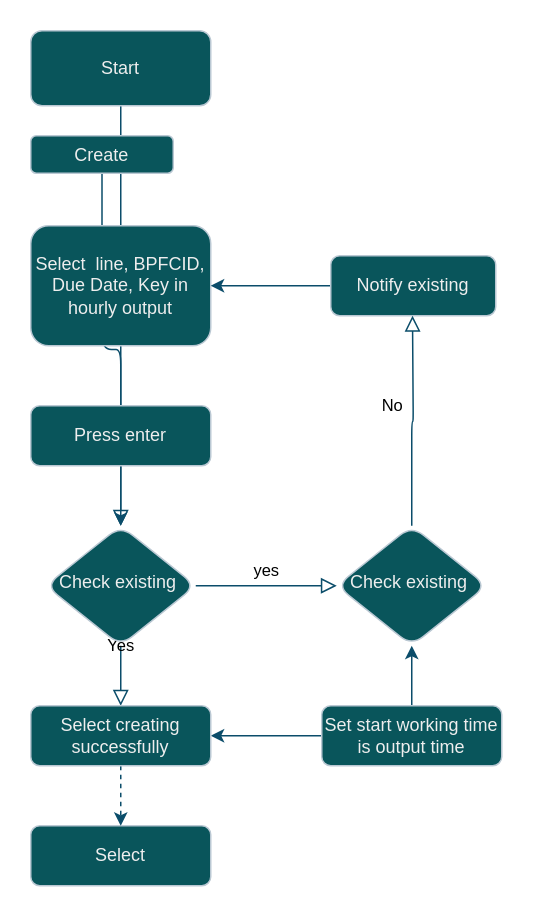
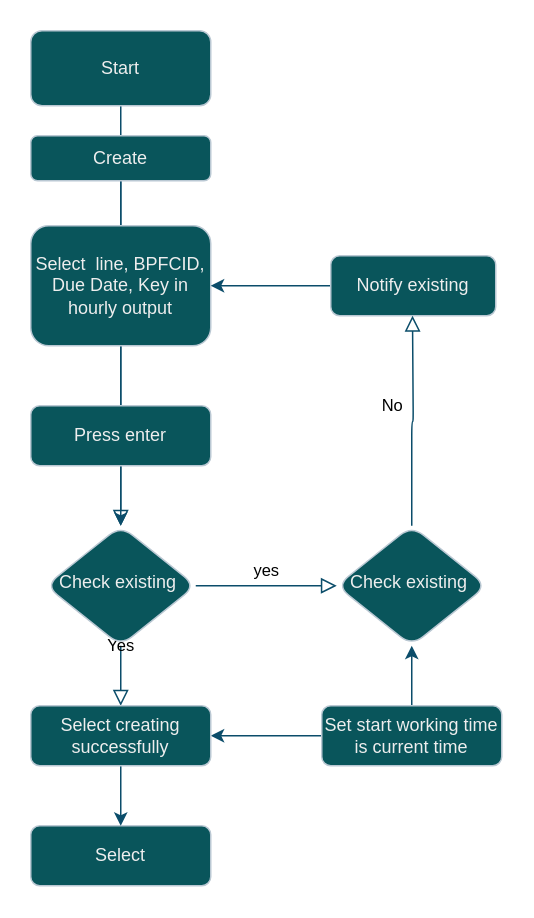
  <mxCell id="0" />
  <mxCell id="1" parent="0" />
  <mxCell id="2" value="" style="html=1;jettySize=auto;orthogonalLoop=1;fontSize=11;endArrow=block;endFill=0;endSize=8;strokeWidth=1;shadow=0;labelBackgroundColor=none;edgeStyle=orthogonalEdgeStyle;strokeColor=#0B4D6A;" parent="1" source="3" target="6" edge="1"><mxGeometry relative="1" as="geometry" /></mxCell>
  <mxCell id="3" value="Start" style="whiteSpace=wrap;html=1;fontSize=12;glass=0;strokeWidth=1;shadow=0;fillColor=#09555B;strokeColor=#BAC8D3;fontColor=#EEEEEE;rounded=1;" parent="1" vertex="1"><mxGeometry x="20" y="20" width="120" height="50" as="geometry" /></mxCell>
  <mxCell id="4" value="Yes" style="html=1;jettySize=auto;orthogonalLoop=1;fontSize=11;endArrow=block;endFill=0;endSize=8;strokeWidth=1;shadow=0;labelBackgroundColor=none;edgeStyle=orthogonalEdgeStyle;strokeColor=#0B4D6A;" parent="1" source="6" edge="1"><mxGeometry y="20" relative="1" as="geometry"><mxPoint as="offset" /><mxPoint x="80" y="470" as="targetPoint" /></mxGeometry></mxCell>
  <mxCell id="5" value="yes" style="edgeStyle=orthogonalEdgeStyle;html=1;jettySize=auto;orthogonalLoop=1;fontSize=11;endArrow=block;endFill=0;endSize=8;strokeWidth=1;shadow=0;labelBackgroundColor=none;entryX=0;entryY=0.5;entryDx=0;entryDy=0;strokeColor=#0B4D6A;" parent="1" source="6" target="14" edge="1"><mxGeometry y="10" relative="1" as="geometry"><mxPoint as="offset" /><mxPoint x="260" y="390" as="targetPoint" /></mxGeometry></mxCell>
  <mxCell id="6" value="Check existing&amp;nbsp;" style="rhombus;whiteSpace=wrap;html=1;shadow=0;fontFamily=Helvetica;fontSize=12;align=center;strokeWidth=1;spacing=6;spacingTop=-4;fillColor=#09555B;strokeColor=#BAC8D3;fontColor=#EEEEEE;rounded=1;" parent="1" vertex="1"><mxGeometry x="30" y="350" width="100" height="80" as="geometry" /></mxCell>
  <mxCell id="7" value="Select" style="whiteSpace=wrap;html=1;fontSize=12;glass=0;strokeWidth=1;shadow=0;fillColor=#09555B;strokeColor=#BAC8D3;fontColor=#EEEEEE;rounded=1;" parent="1" vertex="1"><mxGeometry x="20" y="550" width="120" height="40" as="geometry" /></mxCell>
  <mxCell id="8" value="" style="edgeStyle=orthogonalEdgeStyle;orthogonalLoop=1;jettySize=auto;html=1;strokeColor=#0B4D6A;" edge="1" parent="1" source="9" target="6"><mxGeometry relative="1" as="geometry" /></mxCell>
- <mxCell id="9" value="Create" style="whiteSpace=wrap;html=1;fillColor=#09555B;strokeColor=#BAC8D3;fontColor=#EEEEEE;rounded=1;" vertex="1" parent="1"><mxGeometry x="20" y="90" width="95" height="25" as="geometry" /></mxCell>
+ <mxCell id="9" value="Create" style="whiteSpace=wrap;html=1;fillColor=#09555B;strokeColor=#BAC8D3;fontColor=#EEEEEE;rounded=1;" vertex="1" parent="1"><mxGeometry x="20" y="90" width="120" height="30" as="geometry" /></mxCell>
  <mxCell id="10" value="Select&amp;nbsp; line, BPFCID, Due Date, Key in hourly output" style="whiteSpace=wrap;html=1;fillColor=#09555B;strokeColor=#BAC8D3;fontColor=#EEEEEE;rounded=1;" vertex="1" parent="1"><mxGeometry x="20" y="150" width="120" height="80" as="geometry" /></mxCell>
  <mxCell id="11" value="Press enter" style="whiteSpace=wrap;html=1;fillColor=#09555B;strokeColor=#BAC8D3;fontColor=#EEEEEE;rounded=1;" vertex="1" parent="1"><mxGeometry x="20" y="270" width="120" height="40" as="geometry" /></mxCell>
  <mxCell id="12" style="edgeStyle=orthogonalEdgeStyle;orthogonalLoop=1;jettySize=auto;html=1;entryX=1;entryY=0.5;entryDx=0;entryDy=0;strokeColor=#0B4D6A;" edge="1" parent="1" source="13" target="10"><mxGeometry relative="1" as="geometry" /></mxCell>
  <mxCell id="13" value="Notify existing" style="whiteSpace=wrap;html=1;fillColor=#09555B;strokeColor=#BAC8D3;fontColor=#EEEEEE;rounded=1;" vertex="1" parent="1"><mxGeometry x="220" y="170" width="110" height="40" as="geometry" /></mxCell>
  <mxCell id="14" value="Check existing&amp;nbsp;" style="rhombus;whiteSpace=wrap;html=1;shadow=0;fontFamily=Helvetica;fontSize=12;align=center;strokeWidth=1;spacing=6;spacingTop=-4;fillColor=#09555B;strokeColor=#BAC8D3;fontColor=#EEEEEE;rounded=1;" vertex="1" parent="1"><mxGeometry x="224" y="350" width="100" height="80" as="geometry" /></mxCell>
  <mxCell id="15" value="No" style="edgeStyle=orthogonalEdgeStyle;html=1;jettySize=auto;orthogonalLoop=1;fontSize=11;endArrow=block;endFill=0;endSize=8;strokeWidth=1;shadow=0;labelBackgroundColor=none;exitX=0.5;exitY=0;exitDx=0;exitDy=0;strokeColor=#0B4D6A;" edge="1" parent="1" source="14"><mxGeometry x="0.146" y="15" relative="1" as="geometry"><mxPoint x="1" as="offset" /><mxPoint x="274.5" y="340" as="sourcePoint" /><mxPoint x="274.5" y="210" as="targetPoint" /></mxGeometry></mxCell>
  <mxCell id="16" value="" style="edgeStyle=orthogonalEdgeStyle;orthogonalLoop=1;jettySize=auto;html=1;strokeColor=#0B4D6A;" edge="1" parent="1" source="18" target="14"><mxGeometry relative="1" as="geometry" /></mxCell>
  <mxCell id="17" style="edgeStyle=orthogonalEdgeStyle;orthogonalLoop=1;jettySize=auto;html=1;strokeColor=#0B4D6A;" edge="1" parent="1" source="18" target="20"><mxGeometry relative="1" as="geometry" /></mxCell>
- <mxCell id="18" value="Set start working time is output time" style="whiteSpace=wrap;html=1;fillColor=#09555B;strokeColor=#BAC8D3;fontColor=#EEEEEE;rounded=1;" vertex="1" parent="1"><mxGeometry x="214" y="470" width="120" height="40" as="geometry" /></mxCell>
- <mxCell id="19" value="" style="edgeStyle=orthogonalEdgeStyle;orthogonalLoop=1;jettySize=auto;html=1;strokeColor=#0B4D6A;dashed=1;" edge="1" parent="1" source="20" target="7"><mxGeometry relative="1" as="geometry" /></mxCell>
+ <mxCell id="18" value="Set start working time is current time" style="whiteSpace=wrap;html=1;fillColor=#09555B;strokeColor=#BAC8D3;fontColor=#EEEEEE;rounded=1;" vertex="1" parent="1"><mxGeometry x="214" y="470" width="120" height="40" as="geometry" /></mxCell>
+ <mxCell id="19" value="" style="edgeStyle=orthogonalEdgeStyle;orthogonalLoop=1;jettySize=auto;html=1;strokeColor=#0B4D6A;" edge="1" parent="1" source="20" target="7"><mxGeometry relative="1" as="geometry" /></mxCell>
  <mxCell id="20" value="Select creating successfully" style="whiteSpace=wrap;html=1;fillColor=#09555B;strokeColor=#BAC8D3;fontColor=#EEEEEE;rounded=1;" vertex="1" parent="1"><mxGeometry x="20" y="470" width="120" height="40" as="geometry" /></mxCell>
